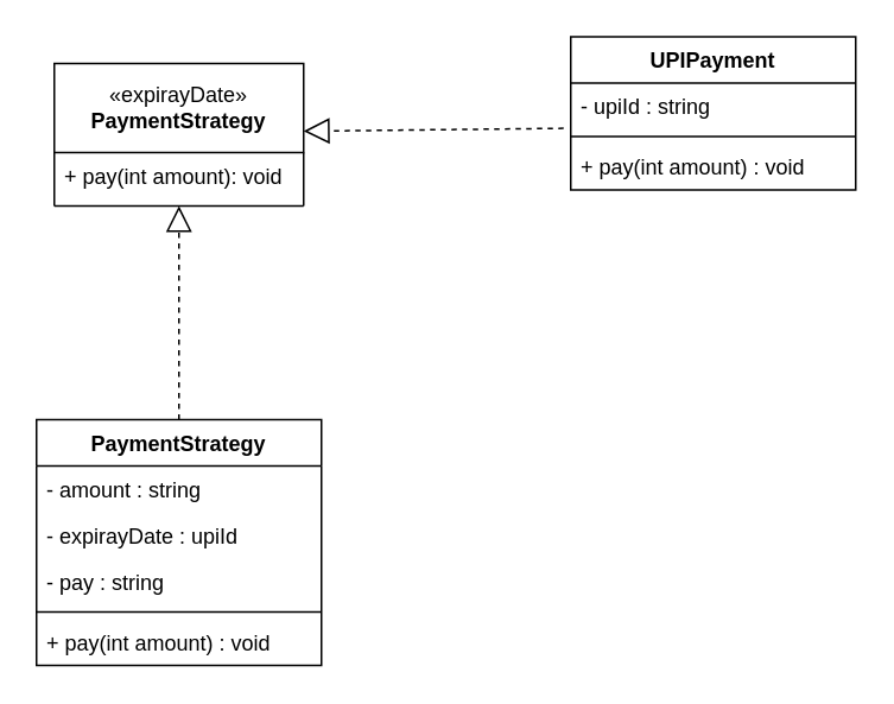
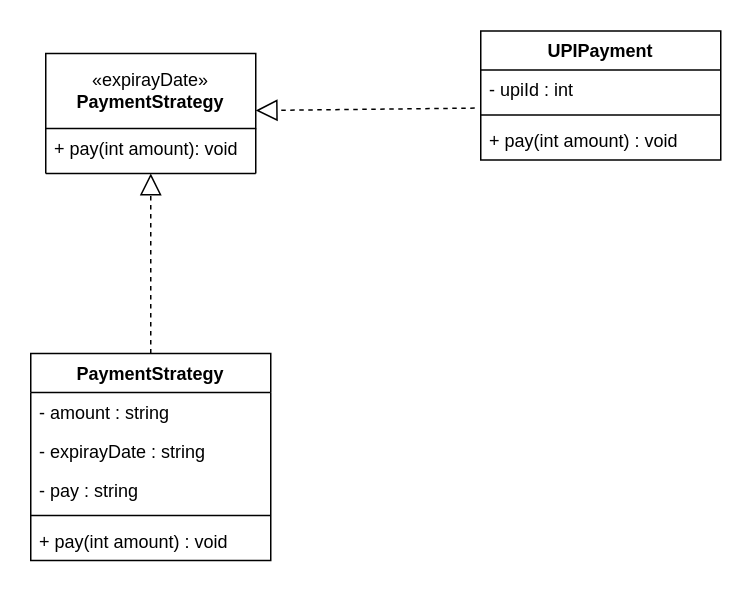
  <mxCell id="0" />
  <mxCell id="1" parent="0" />
  <mxCell id="2" value="" style="group" vertex="1" connectable="0" parent="1"><mxGeometry x="30" y="35" width="140" height="84" as="geometry" /></mxCell>
  <mxCell id="3" value="" style="group" vertex="1" connectable="0" parent="2"><mxGeometry width="140" height="84" as="geometry" /></mxCell>
  <mxCell id="4" value="«expirayDate»&lt;br&gt;&lt;b&gt;PaymentStrategy&lt;/b&gt;" style="html=1;whiteSpace=wrap;" vertex="1" parent="3"><mxGeometry width="140" height="50" as="geometry" /></mxCell>
  <mxCell id="5" value="+ pay(int amount): void" style="text;strokeColor=none;fillColor=none;align=left;verticalAlign=top;spacingLeft=4;spacingRight=4;overflow=hidden;rotatable=0;points=[[0,0.5],[1,0.5]];portConstraint=eastwest;whiteSpace=wrap;html=1;" vertex="1" parent="3"><mxGeometry y="50" width="140" height="26" as="geometry" /></mxCell>
  <mxCell id="6" value="" style="line;strokeWidth=1;fillColor=none;align=left;verticalAlign=middle;spacingTop=-1;spacingLeft=3;spacingRight=3;rotatable=0;labelPosition=right;points=[];portConstraint=eastwest;strokeColor=inherit;" vertex="1" parent="3"><mxGeometry y="76" width="140" height="8" as="geometry" /></mxCell>
  <mxCell id="7" value="" style="endArrow=none;html=1;rounded=0;" edge="1" parent="3"><mxGeometry width="50" height="50" relative="1" as="geometry"><mxPoint y="80" as="sourcePoint" /><mxPoint y="50" as="targetPoint" /></mxGeometry></mxCell>
  <mxCell id="8" value="" style="endArrow=none;html=1;rounded=0;" edge="1" parent="3"><mxGeometry width="50" height="50" relative="1" as="geometry"><mxPoint x="140" y="80" as="sourcePoint" /><mxPoint x="140" y="50" as="targetPoint" /></mxGeometry></mxCell>
  <mxCell id="9" value="" style="endArrow=none;html=1;rounded=0;" edge="1" parent="2"><mxGeometry width="50" height="50" relative="1" as="geometry"><mxPoint x="140" y="80" as="sourcePoint" /><mxPoint y="80" as="targetPoint" /></mxGeometry></mxCell>
  <mxCell id="10" value="PaymentStrategy" style="swimlane;fontStyle=1;align=center;verticalAlign=top;childLayout=stackLayout;horizontal=1;startSize=26;horizontalStack=0;resizeParent=1;resizeParentMax=0;resizeLast=0;collapsible=1;marginBottom=0;whiteSpace=wrap;html=1;" vertex="1" parent="1"><mxGeometry x="20" y="235" width="160" height="138" as="geometry" /></mxCell>
  <mxCell id="11" value="" style="endArrow=block;dashed=1;endFill=0;endSize=12;html=1;rounded=0;" edge="1" parent="10"><mxGeometry width="160" relative="1" as="geometry"><mxPoint x="80" as="sourcePoint" /><mxPoint x="80" y="-120" as="targetPoint" /></mxGeometry></mxCell>
  <mxCell id="12" value="- amount : string" style="text;strokeColor=none;fillColor=none;align=left;verticalAlign=top;spacingLeft=4;spacingRight=4;overflow=hidden;rotatable=0;points=[[0,0.5],[1,0.5]];portConstraint=eastwest;whiteSpace=wrap;html=1;" vertex="1" parent="10"><mxGeometry y="26" width="160" height="26" as="geometry" /></mxCell>
- <mxCell id="13" value="- expirayDate : upiId" style="text;strokeColor=none;fillColor=none;align=left;verticalAlign=top;spacingLeft=4;spacingRight=4;overflow=hidden;rotatable=0;points=[[0,0.5],[1,0.5]];portConstraint=eastwest;whiteSpace=wrap;html=1;" vertex="1" parent="10"><mxGeometry y="52" width="160" height="26" as="geometry" /></mxCell>
+ <mxCell id="13" value="- expirayDate : string" style="text;strokeColor=none;fillColor=none;align=left;verticalAlign=top;spacingLeft=4;spacingRight=4;overflow=hidden;rotatable=0;points=[[0,0.5],[1,0.5]];portConstraint=eastwest;whiteSpace=wrap;html=1;" vertex="1" parent="10"><mxGeometry y="52" width="160" height="26" as="geometry" /></mxCell>
  <mxCell id="14" value="- pay : string" style="text;strokeColor=none;fillColor=none;align=left;verticalAlign=top;spacingLeft=4;spacingRight=4;overflow=hidden;rotatable=0;points=[[0,0.5],[1,0.5]];portConstraint=eastwest;whiteSpace=wrap;html=1;" vertex="1" parent="10"><mxGeometry y="78" width="160" height="26" as="geometry" /></mxCell>
  <mxCell id="15" value="" style="line;strokeWidth=1;fillColor=none;align=left;verticalAlign=middle;spacingTop=-1;spacingLeft=3;spacingRight=3;rotatable=0;labelPosition=right;points=[];portConstraint=eastwest;strokeColor=inherit;" vertex="1" parent="10"><mxGeometry y="104" width="160" height="8" as="geometry" /></mxCell>
  <mxCell id="16" value="+ pay(int amount) : void" style="text;strokeColor=none;fillColor=none;align=left;verticalAlign=top;spacingLeft=4;spacingRight=4;overflow=hidden;rotatable=0;points=[[0,0.5],[1,0.5]];portConstraint=eastwest;whiteSpace=wrap;html=1;" vertex="1" parent="10"><mxGeometry y="112" width="160" height="26" as="geometry" /></mxCell>
  <mxCell id="17" value="UPIPayment" style="swimlane;fontStyle=1;align=center;verticalAlign=top;childLayout=stackLayout;horizontal=1;startSize=26;horizontalStack=0;resizeParent=1;resizeParentMax=0;resizeLast=0;collapsible=1;marginBottom=0;whiteSpace=wrap;html=1;" vertex="1" parent="1"><mxGeometry x="320" y="20" width="160" height="86" as="geometry" /></mxCell>
- <mxCell id="18" value="- upiId : string" style="text;strokeColor=none;fillColor=none;align=left;verticalAlign=top;spacingLeft=4;spacingRight=4;overflow=hidden;rotatable=0;points=[[0,0.5],[1,0.5]];portConstraint=eastwest;whiteSpace=wrap;html=1;" vertex="1" parent="17"><mxGeometry y="26" width="160" height="26" as="geometry" /></mxCell>
+ <mxCell id="18" value="- upiId : int" style="text;strokeColor=none;fillColor=none;align=left;verticalAlign=top;spacingLeft=4;spacingRight=4;overflow=hidden;rotatable=0;points=[[0,0.5],[1,0.5]];portConstraint=eastwest;whiteSpace=wrap;html=1;" vertex="1" parent="17"><mxGeometry y="26" width="160" height="26" as="geometry" /></mxCell>
  <mxCell id="19" value="" style="line;strokeWidth=1;fillColor=none;align=left;verticalAlign=middle;spacingTop=-1;spacingLeft=3;spacingRight=3;rotatable=0;labelPosition=right;points=[];portConstraint=eastwest;strokeColor=inherit;" vertex="1" parent="17"><mxGeometry y="52" width="160" height="8" as="geometry" /></mxCell>
  <mxCell id="20" value="+ pay(int amount) : void" style="text;strokeColor=none;fillColor=none;align=left;verticalAlign=top;spacingLeft=4;spacingRight=4;overflow=hidden;rotatable=0;points=[[0,0.5],[1,0.5]];portConstraint=eastwest;whiteSpace=wrap;html=1;" vertex="1" parent="17"><mxGeometry y="60" width="160" height="26" as="geometry" /></mxCell>
  <mxCell id="21" value="" style="endArrow=block;dashed=1;endFill=0;endSize=12;html=1;rounded=0;exitX=-0.025;exitY=0.977;exitDx=0;exitDy=0;exitPerimeter=0;" edge="1" parent="1" source="18"><mxGeometry width="160" relative="1" as="geometry"><mxPoint x="320" y="46" as="sourcePoint" /><mxPoint x="170" y="73" as="targetPoint" /></mxGeometry></mxCell>
